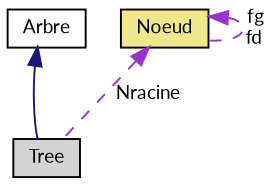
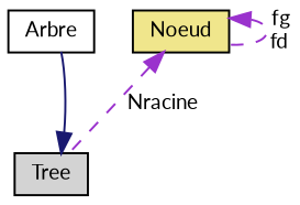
  digraph {
    fontname=Lato
    node [color=black fontname=Lato fontsize=10 shape=record style=filled]
    edge [color=darkorchid3 dir=back fontname=Lato fontsize=10 labelfontname=Helvetica labelfontsize=10 style=dashed]
    n1 [fillcolor=white fontcolor=black height=0.2 label=Arbre width=0.4]
    n2 [fillcolor=lightgrey height=0.2 label=Tree width=0.4]
    n3 [fillcolor=khaki height=0.2 label=Noeud width=0.4]
-   n1 -> n2 [color=midnightblue style=solid]
+   n2 -> n1 [color=midnightblue style=solid]
    n3 -> n2 [label=" Nracine"]
    n3 -> n3 [label=" fg\nfd"]
  }
